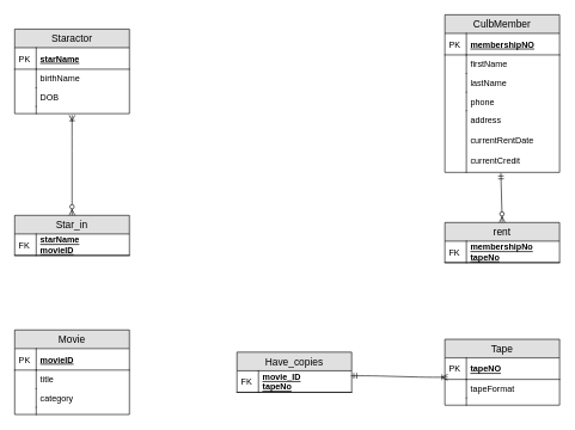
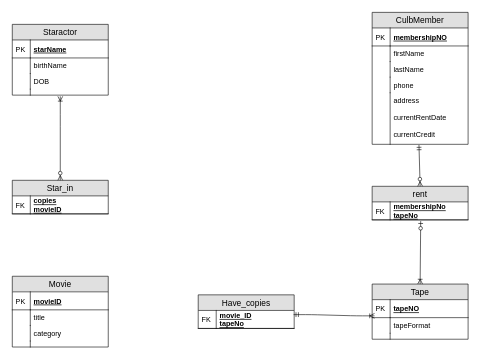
  <mxCell id="0" />
  <mxCell id="1" parent="0" />
  <mxCell id="2" value="Staractor" style="swimlane;fontStyle=0;childLayout=stackLayout;horizontal=1;startSize=26;fillColor=#e0e0e0;horizontalStack=0;resizeParent=1;resizeParentMax=0;resizeLast=0;collapsible=1;marginBottom=0;swimlaneFillColor=#ffffff;align=center;fontSize=14;" vertex="1" parent="1"><mxGeometry x="20" y="40" width="160" height="118" as="geometry" /></mxCell>
  <mxCell id="3" value="starName" style="shape=partialRectangle;top=0;left=0;right=0;bottom=1;align=left;verticalAlign=middle;fillColor=none;spacingLeft=34;spacingRight=4;overflow=hidden;rotatable=0;points=[[0,0.5],[1,0.5]];portConstraint=eastwest;dropTarget=0;fontStyle=5;fontSize=12;" vertex="1" parent="2"><mxGeometry y="26" width="160" height="30" as="geometry" /></mxCell>
  <mxCell id="4" value="PK" style="shape=partialRectangle;top=0;left=0;bottom=0;fillColor=none;align=left;verticalAlign=middle;spacingLeft=4;spacingRight=4;overflow=hidden;rotatable=0;points=[];portConstraint=eastwest;part=1;fontSize=12;" vertex="1" connectable="0" parent="3"><mxGeometry width="30" height="30" as="geometry" /></mxCell>
  <mxCell id="5" value="birthName" style="shape=partialRectangle;top=0;left=0;right=0;bottom=0;align=left;verticalAlign=top;fillColor=none;spacingLeft=34;spacingRight=4;overflow=hidden;rotatable=0;points=[[0,0.5],[1,0.5]];portConstraint=eastwest;dropTarget=0;fontSize=12;" vertex="1" parent="2"><mxGeometry y="56" width="160" height="26" as="geometry" /></mxCell>
  <mxCell id="6" value="" style="shape=partialRectangle;top=0;left=0;bottom=0;fillColor=none;align=left;verticalAlign=top;spacingLeft=4;spacingRight=4;overflow=hidden;rotatable=0;points=[];portConstraint=eastwest;part=1;fontSize=12;" vertex="1" connectable="0" parent="5"><mxGeometry width="30" height="26" as="geometry" /></mxCell>
  <mxCell id="7" value="DOB" style="shape=partialRectangle;top=0;left=0;right=0;bottom=0;align=left;verticalAlign=top;fillColor=none;spacingLeft=34;spacingRight=4;overflow=hidden;rotatable=0;points=[[0,0.5],[1,0.5]];portConstraint=eastwest;dropTarget=0;fontSize=12;" vertex="1" parent="2"><mxGeometry y="82" width="160" height="26" as="geometry" /></mxCell>
  <mxCell id="8" value="" style="shape=partialRectangle;top=0;left=0;bottom=0;fillColor=none;align=left;verticalAlign=top;spacingLeft=4;spacingRight=4;overflow=hidden;rotatable=0;points=[];portConstraint=eastwest;part=1;fontSize=12;" vertex="1" connectable="0" parent="7"><mxGeometry width="30" height="26" as="geometry" /></mxCell>
  <mxCell id="9" value="" style="shape=partialRectangle;top=0;left=0;right=0;bottom=0;align=left;verticalAlign=top;fillColor=none;spacingLeft=34;spacingRight=4;overflow=hidden;rotatable=0;points=[[0,0.5],[1,0.5]];portConstraint=eastwest;dropTarget=0;fontSize=12;" vertex="1" parent="2"><mxGeometry y="108" width="160" height="10" as="geometry" /></mxCell>
  <mxCell id="10" value="" style="shape=partialRectangle;top=0;left=0;bottom=0;fillColor=none;align=left;verticalAlign=top;spacingLeft=4;spacingRight=4;overflow=hidden;rotatable=0;points=[];portConstraint=eastwest;part=1;fontSize=12;" vertex="1" connectable="0" parent="9"><mxGeometry width="30" height="10" as="geometry" /></mxCell>
  <mxCell id="11" value="Star_in" style="swimlane;fontStyle=0;childLayout=stackLayout;horizontal=1;startSize=26;fillColor=#e0e0e0;horizontalStack=0;resizeParent=1;resizeParentMax=0;resizeLast=0;collapsible=1;marginBottom=0;swimlaneFillColor=#ffffff;align=center;fontSize=14;" vertex="1" parent="1"><mxGeometry x="20" y="300" width="160" height="56" as="geometry" /></mxCell>
- <mxCell id="12" value="starName&#10;movieID" style="shape=partialRectangle;top=0;left=0;right=0;bottom=1;align=left;verticalAlign=middle;fillColor=none;spacingLeft=34;spacingRight=4;overflow=hidden;rotatable=0;points=[[0,0.5],[1,0.5]];portConstraint=eastwest;dropTarget=0;fontStyle=5;fontSize=12;" vertex="1" parent="11"><mxGeometry y="26" width="160" height="30" as="geometry" /></mxCell>
+ <mxCell id="12" value="copies&#10;movieID" style="shape=partialRectangle;top=0;left=0;right=0;bottom=1;align=left;verticalAlign=middle;fillColor=none;spacingLeft=34;spacingRight=4;overflow=hidden;rotatable=0;points=[[0,0.5],[1,0.5]];portConstraint=eastwest;dropTarget=0;fontStyle=5;fontSize=12;" vertex="1" parent="11"><mxGeometry y="26" width="160" height="30" as="geometry" /></mxCell>
  <mxCell id="13" value="FK" style="shape=partialRectangle;top=0;left=0;bottom=0;fillColor=none;align=left;verticalAlign=middle;spacingLeft=4;spacingRight=4;overflow=hidden;rotatable=0;points=[];portConstraint=eastwest;part=1;fontSize=12;" vertex="1" connectable="0" parent="12"><mxGeometry width="30" height="30" as="geometry" /></mxCell>
  <mxCell id="14" value="Movie" style="swimlane;fontStyle=0;childLayout=stackLayout;horizontal=1;startSize=26;fillColor=#e0e0e0;horizontalStack=0;resizeParent=1;resizeParentMax=0;resizeLast=0;collapsible=1;marginBottom=0;swimlaneFillColor=#ffffff;align=center;fontSize=14;" vertex="1" parent="1"><mxGeometry x="20" y="460" width="160" height="118" as="geometry" /></mxCell>
  <mxCell id="15" value="movieID" style="shape=partialRectangle;top=0;left=0;right=0;bottom=1;align=left;verticalAlign=middle;fillColor=none;spacingLeft=34;spacingRight=4;overflow=hidden;rotatable=0;points=[[0,0.5],[1,0.5]];portConstraint=eastwest;dropTarget=0;fontStyle=5;fontSize=12;" vertex="1" parent="14"><mxGeometry y="26" width="160" height="30" as="geometry" /></mxCell>
  <mxCell id="16" value="PK" style="shape=partialRectangle;top=0;left=0;bottom=0;fillColor=none;align=left;verticalAlign=middle;spacingLeft=4;spacingRight=4;overflow=hidden;rotatable=0;points=[];portConstraint=eastwest;part=1;fontSize=12;" vertex="1" connectable="0" parent="15"><mxGeometry width="30" height="30" as="geometry" /></mxCell>
  <mxCell id="17" value="title" style="shape=partialRectangle;top=0;left=0;right=0;bottom=0;align=left;verticalAlign=top;fillColor=none;spacingLeft=34;spacingRight=4;overflow=hidden;rotatable=0;points=[[0,0.5],[1,0.5]];portConstraint=eastwest;dropTarget=0;fontSize=12;" vertex="1" parent="14"><mxGeometry y="56" width="160" height="26" as="geometry" /></mxCell>
  <mxCell id="18" value="" style="shape=partialRectangle;top=0;left=0;bottom=0;fillColor=none;align=left;verticalAlign=top;spacingLeft=4;spacingRight=4;overflow=hidden;rotatable=0;points=[];portConstraint=eastwest;part=1;fontSize=12;" vertex="1" connectable="0" parent="17"><mxGeometry width="30" height="26" as="geometry" /></mxCell>
  <mxCell id="19" value="category" style="shape=partialRectangle;top=0;left=0;right=0;bottom=0;align=left;verticalAlign=top;fillColor=none;spacingLeft=34;spacingRight=4;overflow=hidden;rotatable=0;points=[[0,0.5],[1,0.5]];portConstraint=eastwest;dropTarget=0;fontSize=12;" vertex="1" parent="14"><mxGeometry y="82" width="160" height="26" as="geometry" /></mxCell>
  <mxCell id="20" value="" style="shape=partialRectangle;top=0;left=0;bottom=0;fillColor=none;align=left;verticalAlign=top;spacingLeft=4;spacingRight=4;overflow=hidden;rotatable=0;points=[];portConstraint=eastwest;part=1;fontSize=12;" vertex="1" connectable="0" parent="19"><mxGeometry width="30" height="26" as="geometry" /></mxCell>
  <mxCell id="21" value="" style="shape=partialRectangle;top=0;left=0;right=0;bottom=0;align=left;verticalAlign=top;fillColor=none;spacingLeft=34;spacingRight=4;overflow=hidden;rotatable=0;points=[[0,0.5],[1,0.5]];portConstraint=eastwest;dropTarget=0;fontSize=12;" vertex="1" parent="14"><mxGeometry y="108" width="160" height="10" as="geometry" /></mxCell>
  <mxCell id="22" value="" style="shape=partialRectangle;top=0;left=0;bottom=0;fillColor=none;align=left;verticalAlign=top;spacingLeft=4;spacingRight=4;overflow=hidden;rotatable=0;points=[];portConstraint=eastwest;part=1;fontSize=12;" vertex="1" connectable="0" parent="21"><mxGeometry width="30" height="10" as="geometry" /></mxCell>
  <mxCell id="23" value="Have_copies" style="swimlane;fontStyle=0;childLayout=stackLayout;horizontal=1;startSize=26;fillColor=#e0e0e0;horizontalStack=0;resizeParent=1;resizeParentMax=0;resizeLast=0;collapsible=1;marginBottom=0;swimlaneFillColor=#ffffff;align=center;fontSize=14;" vertex="1" parent="1"><mxGeometry x="330" y="491" width="160" height="56" as="geometry" /></mxCell>
  <mxCell id="24" value="movie_ID&#10;tapeNo" style="shape=partialRectangle;top=0;left=0;right=0;bottom=1;align=left;verticalAlign=middle;fillColor=none;spacingLeft=34;spacingRight=4;overflow=hidden;rotatable=0;points=[[0,0.5],[1,0.5]];portConstraint=eastwest;dropTarget=0;fontStyle=5;fontSize=12;" vertex="1" parent="23"><mxGeometry y="26" width="160" height="30" as="geometry" /></mxCell>
  <mxCell id="25" value="FK" style="shape=partialRectangle;top=0;left=0;bottom=0;fillColor=none;align=left;verticalAlign=middle;spacingLeft=4;spacingRight=4;overflow=hidden;rotatable=0;points=[];portConstraint=eastwest;part=1;fontSize=12;" vertex="1" connectable="0" parent="24"><mxGeometry width="30" height="30" as="geometry" /></mxCell>
  <mxCell id="26" value="Tape" style="swimlane;fontStyle=0;childLayout=stackLayout;horizontal=1;startSize=26;fillColor=#e0e0e0;horizontalStack=0;resizeParent=1;resizeParentMax=0;resizeLast=0;collapsible=1;marginBottom=0;swimlaneFillColor=#ffffff;align=center;fontSize=14;" vertex="1" parent="1"><mxGeometry x="620" y="473" width="160" height="92" as="geometry" /></mxCell>
  <mxCell id="27" value="tapeNO" style="shape=partialRectangle;top=0;left=0;right=0;bottom=1;align=left;verticalAlign=middle;fillColor=none;spacingLeft=34;spacingRight=4;overflow=hidden;rotatable=0;points=[[0,0.5],[1,0.5]];portConstraint=eastwest;dropTarget=0;fontStyle=5;fontSize=12;" vertex="1" parent="26"><mxGeometry y="26" width="160" height="30" as="geometry" /></mxCell>
  <mxCell id="28" value="PK" style="shape=partialRectangle;top=0;left=0;bottom=0;fillColor=none;align=left;verticalAlign=middle;spacingLeft=4;spacingRight=4;overflow=hidden;rotatable=0;points=[];portConstraint=eastwest;part=1;fontSize=12;" vertex="1" connectable="0" parent="27"><mxGeometry width="30" height="30" as="geometry" /></mxCell>
  <mxCell id="29" value="tapeFormat" style="shape=partialRectangle;top=0;left=0;right=0;bottom=0;align=left;verticalAlign=top;fillColor=none;spacingLeft=34;spacingRight=4;overflow=hidden;rotatable=0;points=[[0,0.5],[1,0.5]];portConstraint=eastwest;dropTarget=0;fontSize=12;" vertex="1" parent="26"><mxGeometry y="56" width="160" height="26" as="geometry" /></mxCell>
  <mxCell id="30" value="" style="shape=partialRectangle;top=0;left=0;bottom=0;fillColor=none;align=left;verticalAlign=top;spacingLeft=4;spacingRight=4;overflow=hidden;rotatable=0;points=[];portConstraint=eastwest;part=1;fontSize=12;" vertex="1" connectable="0" parent="29"><mxGeometry width="30" height="26" as="geometry" /></mxCell>
  <mxCell id="31" value="" style="shape=partialRectangle;top=0;left=0;right=0;bottom=0;align=left;verticalAlign=top;fillColor=none;spacingLeft=34;spacingRight=4;overflow=hidden;rotatable=0;points=[[0,0.5],[1,0.5]];portConstraint=eastwest;dropTarget=0;fontSize=12;" vertex="1" parent="26"><mxGeometry y="82" width="160" height="10" as="geometry" /></mxCell>
  <mxCell id="32" value="" style="shape=partialRectangle;top=0;left=0;bottom=0;fillColor=none;align=left;verticalAlign=top;spacingLeft=4;spacingRight=4;overflow=hidden;rotatable=0;points=[];portConstraint=eastwest;part=1;fontSize=12;" vertex="1" connectable="0" parent="31"><mxGeometry width="30" height="10" as="geometry" /></mxCell>
  <mxCell id="33" value="CulbMember" style="swimlane;fontStyle=0;childLayout=stackLayout;horizontal=1;startSize=26;fillColor=#e0e0e0;horizontalStack=0;resizeParent=1;resizeParentMax=0;resizeLast=0;collapsible=1;marginBottom=0;swimlaneFillColor=#ffffff;align=center;fontSize=14;" vertex="1" parent="1"><mxGeometry x="620" width="160" height="220" as="geometry" y="20" /></mxCell>
  <mxCell id="34" value="membershipNO" style="shape=partialRectangle;top=0;left=0;right=0;bottom=1;align=left;verticalAlign=middle;fillColor=none;spacingLeft=34;spacingRight=4;overflow=hidden;rotatable=0;points=[[0,0.5],[1,0.5]];portConstraint=eastwest;dropTarget=0;fontStyle=5;fontSize=12;" vertex="1" parent="33"><mxGeometry y="26" width="160" height="30" as="geometry" /></mxCell>
  <mxCell id="35" value="PK" style="shape=partialRectangle;top=0;left=0;bottom=0;fillColor=none;align=left;verticalAlign=middle;spacingLeft=4;spacingRight=4;overflow=hidden;rotatable=0;points=[];portConstraint=eastwest;part=1;fontSize=12;" vertex="1" connectable="0" parent="34"><mxGeometry width="30" height="30" as="geometry" /></mxCell>
  <mxCell id="36" value="firstName" style="shape=partialRectangle;top=0;left=0;right=0;bottom=0;align=left;verticalAlign=top;fillColor=none;spacingLeft=34;spacingRight=4;overflow=hidden;rotatable=0;points=[[0,0.5],[1,0.5]];portConstraint=eastwest;dropTarget=0;fontSize=12;" vertex="1" parent="33"><mxGeometry y="56" width="160" height="26" as="geometry" /></mxCell>
  <mxCell id="37" value="" style="shape=partialRectangle;top=0;left=0;bottom=0;fillColor=none;align=left;verticalAlign=top;spacingLeft=4;spacingRight=4;overflow=hidden;rotatable=0;points=[];portConstraint=eastwest;part=1;fontSize=12;" vertex="1" connectable="0" parent="36"><mxGeometry width="30" height="26" as="geometry" /></mxCell>
  <mxCell id="38" value="lastName" style="shape=partialRectangle;top=0;left=0;right=0;bottom=0;align=left;verticalAlign=top;fillColor=none;spacingLeft=34;spacingRight=4;overflow=hidden;rotatable=0;points=[[0,0.5],[1,0.5]];portConstraint=eastwest;dropTarget=0;fontSize=12;" vertex="1" parent="33"><mxGeometry y="82" width="160" height="26" as="geometry" /></mxCell>
  <mxCell id="39" value="" style="shape=partialRectangle;top=0;left=0;bottom=0;fillColor=none;align=left;verticalAlign=top;spacingLeft=4;spacingRight=4;overflow=hidden;rotatable=0;points=[];portConstraint=eastwest;part=1;fontSize=12;" vertex="1" connectable="0" parent="38"><mxGeometry width="30" height="26" as="geometry" /></mxCell>
  <mxCell id="40" value="phone" style="shape=partialRectangle;top=0;left=0;right=0;bottom=0;align=left;verticalAlign=top;fillColor=none;spacingLeft=34;spacingRight=4;overflow=hidden;rotatable=0;points=[[0,0.5],[1,0.5]];portConstraint=eastwest;dropTarget=0;fontSize=12;" vertex="1" parent="33"><mxGeometry y="108" width="160" height="26" as="geometry" /></mxCell>
  <mxCell id="41" value="" style="shape=partialRectangle;top=0;left=0;bottom=0;fillColor=none;align=left;verticalAlign=top;spacingLeft=4;spacingRight=4;overflow=hidden;rotatable=0;points=[];portConstraint=eastwest;part=1;fontSize=12;" vertex="1" connectable="0" parent="40"><mxGeometry width="30" height="26" as="geometry" /></mxCell>
  <mxCell id="42" value="address&#10;&#10;currentRentDate&#10;&#10;currentCredit" style="shape=partialRectangle;top=0;left=0;right=0;bottom=0;align=left;verticalAlign=top;fillColor=none;spacingLeft=34;spacingRight=4;overflow=hidden;rotatable=0;points=[[0,0.5],[1,0.5]];portConstraint=eastwest;dropTarget=0;fontSize=12;" vertex="1" parent="33"><mxGeometry y="134" width="160" height="86" as="geometry" /></mxCell>
  <mxCell id="43" value="" style="shape=partialRectangle;top=0;left=0;bottom=0;fillColor=none;align=left;verticalAlign=top;spacingLeft=4;spacingRight=4;overflow=hidden;rotatable=0;points=[];portConstraint=eastwest;part=1;fontSize=12;" vertex="1" connectable="0" parent="42"><mxGeometry width="30" height="86" as="geometry" /></mxCell>
  <mxCell id="44" value="rent" style="swimlane;fontStyle=0;childLayout=stackLayout;horizontal=1;startSize=26;fillColor=#e0e0e0;horizontalStack=0;resizeParent=1;resizeParentMax=0;resizeLast=0;collapsible=1;marginBottom=0;swimlaneFillColor=#ffffff;align=center;fontSize=14;" vertex="1" parent="1"><mxGeometry x="620" y="310" width="160" height="56" as="geometry" /></mxCell>
  <mxCell id="45" value="membershipNo&#10;tapeNo" style="shape=partialRectangle;top=0;left=0;right=0;bottom=1;align=left;verticalAlign=middle;fillColor=none;spacingLeft=34;spacingRight=4;overflow=hidden;rotatable=0;points=[[0,0.5],[1,0.5]];portConstraint=eastwest;dropTarget=0;fontStyle=5;fontSize=12;" vertex="1" parent="44"><mxGeometry y="26" width="160" height="30" as="geometry" /></mxCell>
  <mxCell id="46" value="FK" style="shape=partialRectangle;top=0;left=0;bottom=0;fillColor=none;align=left;verticalAlign=middle;spacingLeft=4;spacingRight=4;overflow=hidden;rotatable=0;points=[];portConstraint=eastwest;part=1;fontSize=12;" vertex="1" connectable="0" parent="45"><mxGeometry width="30" height="30" as="geometry" /></mxCell>
  <mxCell id="47" value="" style="fontSize=12;html=1;endArrow=ERoneToMany;startArrow=ERzeroToMany;exitX=0.5;exitY=0;exitDx=0;exitDy=0;" edge="1" parent="1" source="11"><mxGeometry width="100" height="100" relative="1" as="geometry"><mxPoint x="20" y="690" as="sourcePoint" /><mxPoint x="100" y="160" as="targetPoint" /><Array as="points"><mxPoint x="100" y="200" /></Array></mxGeometry></mxCell>
  <mxCell id="48" value="" style="edgeStyle=entityRelationEdgeStyle;fontSize=12;html=1;endArrow=ERoneToMany;startArrow=ERmandOne;entryX=0.025;entryY=-0.115;entryDx=0;entryDy=0;entryPerimeter=0;exitX=0.994;exitY=0.233;exitDx=0;exitDy=0;exitPerimeter=0;" edge="1" parent="1" source="24" target="29"><mxGeometry width="100" height="100" relative="1" as="geometry"><mxPoint x="20" y="690" as="sourcePoint" /><mxPoint x="120" y="590" as="targetPoint" /></mxGeometry></mxCell>
  <mxCell id="49" value="" style="fontSize=12;html=1;endArrow=ERzeroToMany;startArrow=ERmandOne;entryX=0.5;entryY=0;entryDx=0;entryDy=0;exitX=0.488;exitY=1.012;exitDx=0;exitDy=0;exitPerimeter=0;" edge="1" parent="1" source="42" target="44"><mxGeometry width="100" height="100" relative="1" as="geometry"><mxPoint x="20" y="700" as="sourcePoint" /><mxPoint x="120" y="600" as="targetPoint" /></mxGeometry></mxCell>
+ <mxCell id="50" value="" style="fontSize=12;html=1;endArrow=ERoneToMany;startArrow=ERzeroToOne;entryX=0.5;entryY=0;entryDx=0;entryDy=0;exitX=0.506;exitY=1.067;exitDx=0;exitDy=0;exitPerimeter=0;" edge="1" parent="1" source="45" target="26"><mxGeometry width="100" height="100" relative="1" as="geometry"><mxPoint x="20" y="700" as="sourcePoint" /><mxPoint x="120" y="600" as="targetPoint" /></mxGeometry></mxCell>
